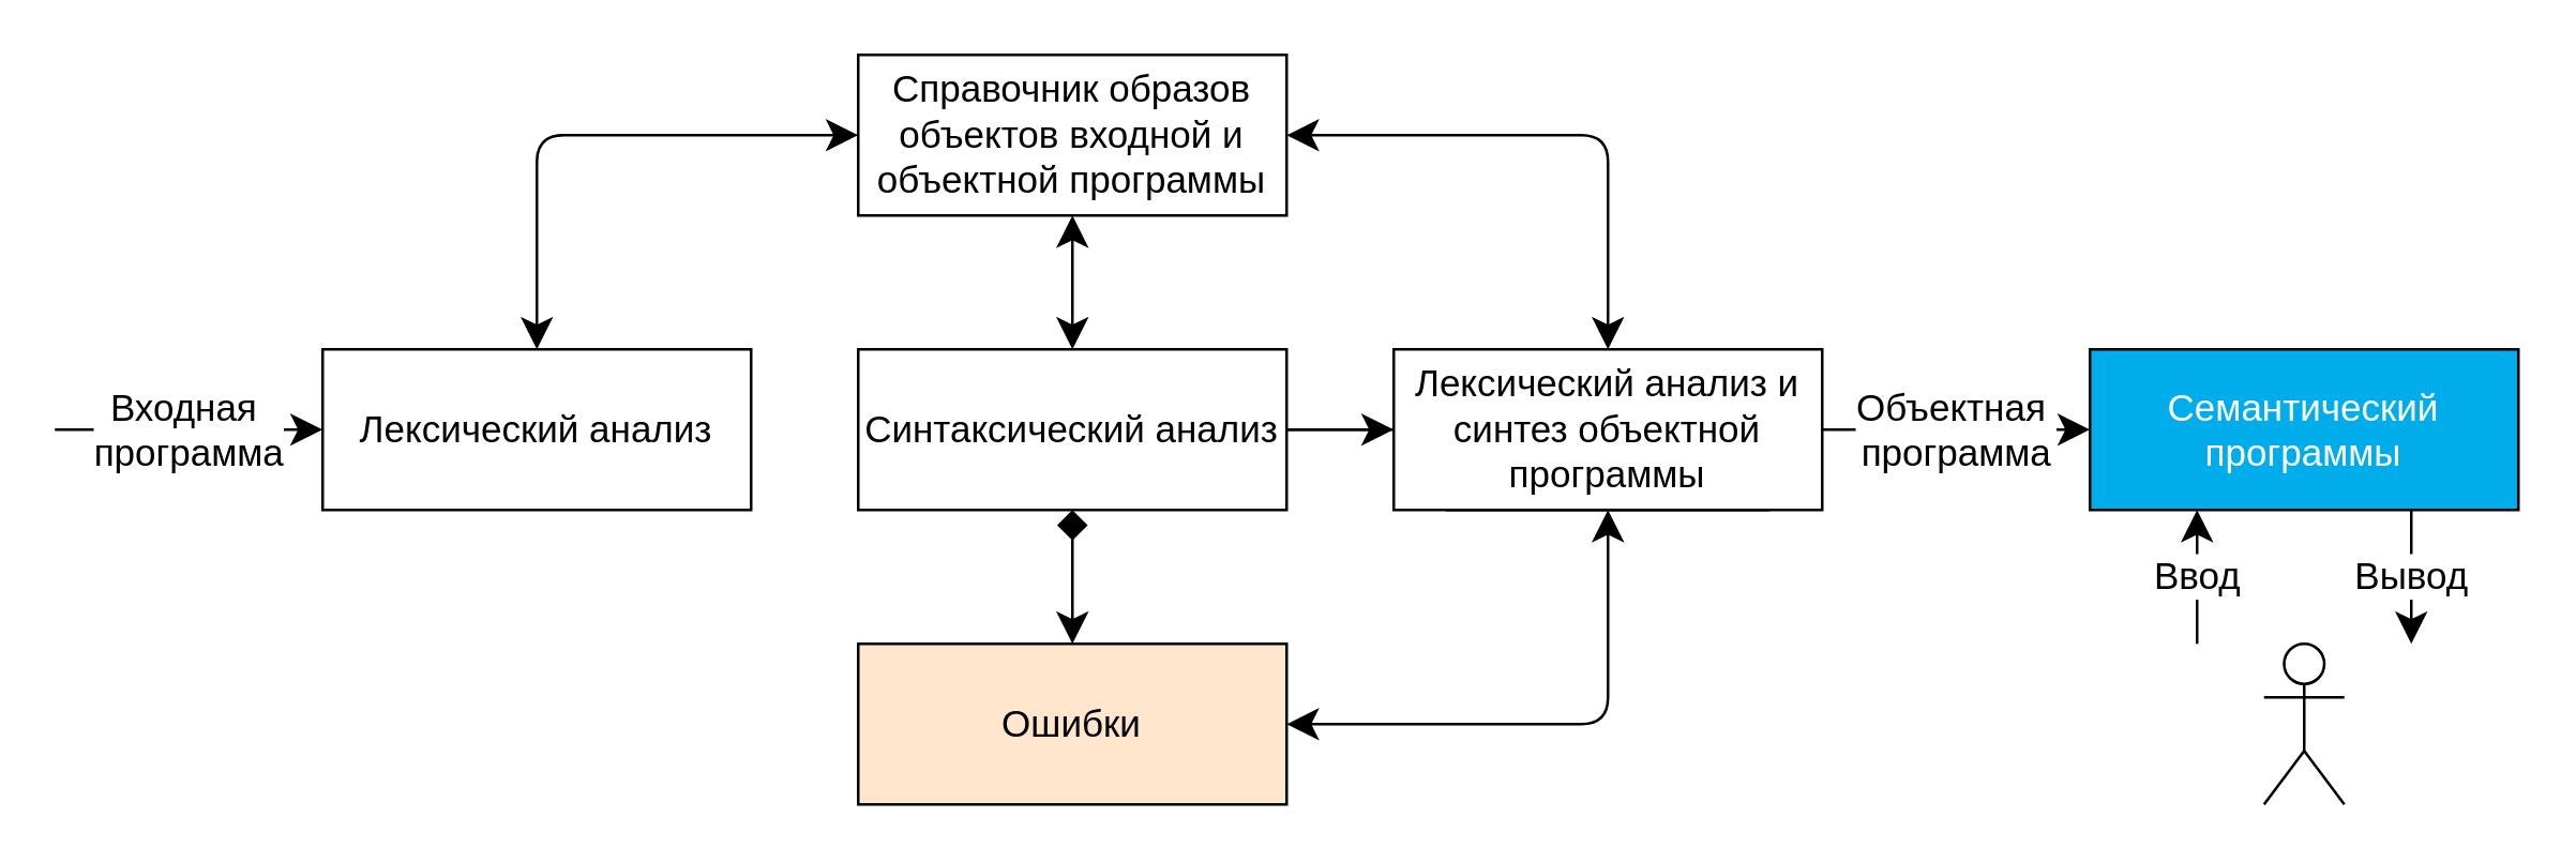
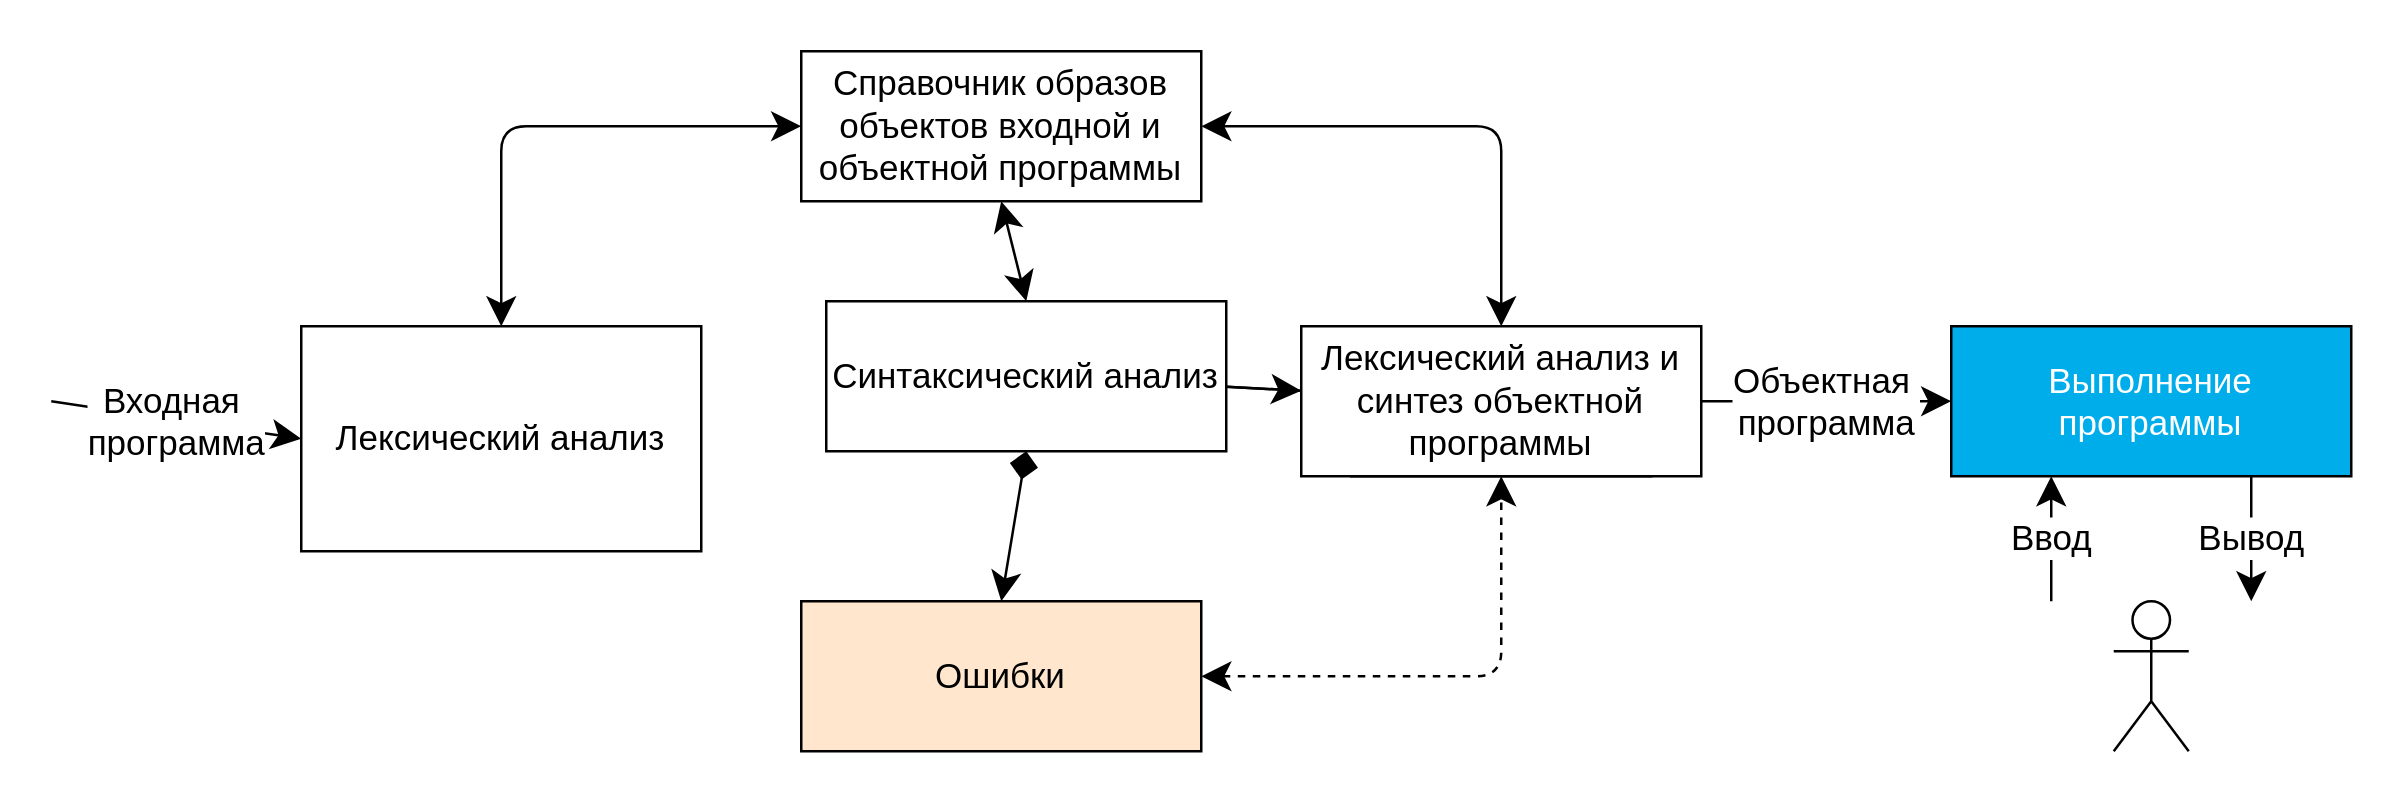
  <mxCell id="0" />
  <mxCell id="1" parent="0" />
- <mxCell id="2" value="Лексический анализ" style="rounded=0;whiteSpace=wrap;html=1;fontSize=14;fillColor=default;fontColor=default;strokeColor=default;align=center;verticalAlign=middle;fontFamily=Helvetica;" parent="1" vertex="1"><mxGeometry x="120" y="130" width="160" height="60" as="geometry" /></mxCell>
+ <mxCell id="2" value="Лексический анализ" style="rounded=0;whiteSpace=wrap;html=1;fontSize=14;fillColor=default;fontColor=default;strokeColor=default;align=center;verticalAlign=middle;fontFamily=Helvetica;" parent="1" vertex="1"><mxGeometry x="120" y="130" width="160" height="90" as="geometry" /></mxCell>
  <mxCell id="3" value="" style="edgeStyle=none;html=1;" parent="1" source="5" target="6" edge="1"><mxGeometry relative="1" as="geometry" /></mxCell>
  <mxCell id="4" value="" style="edgeStyle=none;html=1;endSize=9;" parent="1" source="5" target="9" edge="1"><mxGeometry relative="1" as="geometry" /></mxCell>
- <mxCell id="5" value="Синтаксический анализ" style="whiteSpace=wrap;html=1;rounded=0;fontSize=14;fillColor=default;fontColor=default;strokeColor=default;align=center;verticalAlign=middle;fontFamily=Helvetica;" parent="1" vertex="1"><mxGeometry x="320" y="130" width="160" height="60" as="geometry" /></mxCell>
+ <mxCell id="5" value="Синтаксический анализ" style="whiteSpace=wrap;html=1;rounded=0;fontSize=14;fillColor=default;fontColor=default;strokeColor=default;align=center;verticalAlign=middle;fontFamily=Helvetica;" parent="1" vertex="1"><mxGeometry x="330" y="120" width="160" height="60" as="geometry" /></mxCell>
  <mxCell id="6" value="Семантический анали анализ и синтез объектной программы" style="whiteSpace=wrap;html=1;rounded=0;" parent="1" vertex="1"><mxGeometry x="540" y="130" width="120" height="60" as="geometry" /></mxCell>
  <mxCell id="7" value="Справочник образов объектов входной и объектной программы" style="whiteSpace=wrap;html=1;rounded=0;fontSize=14;" parent="1" vertex="1"><mxGeometry x="320" y="20" width="160" height="60" as="geometry" /></mxCell>
  <mxCell id="8" value="Ошибки" style="whiteSpace=wrap;html=1;rounded=0;fontSize=14;fillColor=#ffe6cc;" parent="1" vertex="1"><mxGeometry x="320" y="240" width="160" height="60" as="geometry" /></mxCell>
  <mxCell id="9" value="Лексический анализ и синтез объектной программы" style="whiteSpace=wrap;html=1;rounded=0;fontSize=14;strokeColor=default;align=center;verticalAlign=middle;fontFamily=Helvetica;fontColor=default;fillColor=default;" parent="1" vertex="1"><mxGeometry x="520" y="130" width="160" height="60" as="geometry" /></mxCell>
  <mxCell id="10" value="" style="edgeStyle=none;html=1;endSize=9;entryX=0.5;entryY=1;entryDx=0;entryDy=0;exitX=0.5;exitY=0;exitDx=0;exitDy=0;startArrow=classic;startFill=1;startSize=9;" parent="1" source="5" target="7" edge="1"><mxGeometry relative="1" as="geometry"><mxPoint x="270" y="170" as="sourcePoint" /><mxPoint x="350" y="170" as="targetPoint" /></mxGeometry></mxCell>
  <mxCell id="11" value="" style="edgeStyle=none;html=1;endSize=9;exitX=0.5;exitY=0;exitDx=0;exitDy=0;startArrow=classic;startFill=1;startSize=9;entryX=0.5;entryY=1;entryDx=0;entryDy=0;endArrow=diamond;" parent="1" source="8" target="5" edge="1"><mxGeometry relative="1" as="geometry"><mxPoint x="410" y="140" as="sourcePoint" /><mxPoint x="400" y="190" as="targetPoint" /></mxGeometry></mxCell>
- <mxCell id="12" value="" style="edgeStyle=orthogonalEdgeStyle;html=1;endSize=9;exitX=1;exitY=0.5;exitDx=0;exitDy=0;startArrow=classic;startFill=1;startSize=9;entryX=0.5;entryY=1;entryDx=0;entryDy=0;" parent="1" source="8" target="9" edge="1"><mxGeometry relative="1" as="geometry"><mxPoint x="350" y="280" as="sourcePoint" /><mxPoint x="210" y="200" as="targetPoint" /></mxGeometry></mxCell>
+ <mxCell id="12" value="" style="edgeStyle=orthogonalEdgeStyle;html=1;endSize=9;exitX=1;exitY=0.5;exitDx=0;exitDy=0;startArrow=classic;startFill=1;startSize=9;entryX=0.5;entryY=1;entryDx=0;entryDy=0;dashed=1;" parent="1" source="8" target="9" edge="1"><mxGeometry relative="1" as="geometry"><mxPoint x="350" y="280" as="sourcePoint" /><mxPoint x="210" y="200" as="targetPoint" /></mxGeometry></mxCell>
  <mxCell id="13" value="" style="edgeStyle=orthogonalEdgeStyle;html=1;endSize=9;exitX=0;exitY=0.5;exitDx=0;exitDy=0;startArrow=classic;startFill=1;startSize=9;entryX=0.5;entryY=0;entryDx=0;entryDy=0;" parent="1" source="7" target="2" edge="1"><mxGeometry relative="1" as="geometry"><mxPoint x="350" y="280" as="sourcePoint" /><mxPoint x="210" y="200" as="targetPoint" /></mxGeometry></mxCell>
  <mxCell id="14" value="" style="edgeStyle=orthogonalEdgeStyle;html=1;endSize=9;exitX=1;exitY=0.5;exitDx=0;exitDy=0;startArrow=classic;startFill=1;startSize=9;entryX=0.5;entryY=0;entryDx=0;entryDy=0;" parent="1" source="7" target="9" edge="1"><mxGeometry relative="1" as="geometry"><mxPoint x="350" y="60" as="sourcePoint" /><mxPoint x="210" y="140" as="targetPoint" /></mxGeometry></mxCell>
  <mxCell id="15" value="Входная&amp;nbsp;&lt;div&gt;программа&lt;/div&gt;" style="edgeStyle=none;html=1;endSize=9;entryX=0;entryY=0.5;entryDx=0;entryDy=0;fontSize=14;" parent="1" target="2" edge="1"><mxGeometry relative="1" as="geometry"><mxPoint x="20" y="160" as="sourcePoint" /><mxPoint x="320" y="170" as="targetPoint" /></mxGeometry></mxCell>
  <mxCell id="16" value="Объектная&amp;nbsp;&lt;div&gt;программа&lt;/div&gt;" style="edgeStyle=none;html=1;endSize=9;fontSize=14;" parent="1" edge="1"><mxGeometry relative="1" as="geometry"><mxPoint x="680" y="160" as="sourcePoint" /><mxPoint x="780" y="160" as="targetPoint" /></mxGeometry></mxCell>
- <mxCell id="17" value="Семантический программы" style="whiteSpace=wrap;html=1;rounded=0;fontSize=14;strokeColor=default;align=center;verticalAlign=middle;fontFamily=Helvetica;fontColor=light-dark(#ffffff, #ededed);fillColor=#00ADEB;" vertex="1" parent="1"><mxGeometry x="780" y="130" width="160" height="60" as="geometry" /></mxCell>
+ <mxCell id="17" value="Выполнение программы" style="whiteSpace=wrap;html=1;rounded=0;fontSize=14;strokeColor=default;align=center;verticalAlign=middle;fontFamily=Helvetica;fontColor=light-dark(#ffffff, #ededed);fillColor=#00ADEB;" vertex="1" parent="1"><mxGeometry x="780" y="130" width="160" height="60" as="geometry" /></mxCell>
  <mxCell id="18" value="Ввод" style="edgeStyle=none;html=1;endSize=9;startArrow=classic;startFill=1;startSize=9;endArrow=none;endFill=0;exitX=0.25;exitY=1;exitDx=0;exitDy=0;fontSize=14;" edge="1" parent="1" source="17"><mxGeometry relative="1" as="geometry"><mxPoint x="960" y="240" as="sourcePoint" /><mxPoint x="820" y="240" as="targetPoint" /></mxGeometry></mxCell>
  <mxCell id="19" value="Вывод" style="edgeStyle=none;html=1;endSize=9;startArrow=classic;startFill=1;startSize=9;endArrow=none;endFill=0;entryX=0.75;entryY=1;entryDx=0;entryDy=0;fontSize=14;" edge="1" parent="1" target="17"><mxGeometry relative="1" as="geometry"><mxPoint x="900" y="240" as="sourcePoint" /><mxPoint x="830" y="250" as="targetPoint" /></mxGeometry></mxCell>
  <mxCell id="20" value="" style="shape=umlActor;verticalLabelPosition=bottom;verticalAlign=top;html=1;outlineConnect=0;" vertex="1" parent="1"><mxGeometry x="845" y="240" width="30" height="60" as="geometry" /></mxCell>
